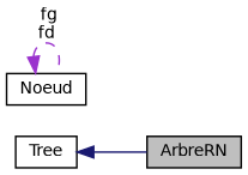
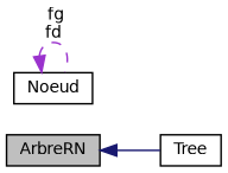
  digraph {
    rankdir=LR
    node [color=black fillcolor=white fontname=Helvetica fontsize=10 shape=record style=filled]
    edge [dir=back fontname=Helvetica fontsize=10 labelfontname=Helvetica labelfontsize=10]
    n1 [fillcolor=grey75 fontcolor=black height=0.2 label=ArbreRN width=0.4]
    n2 [height=0.2 label=Tree width=0.4]
    n3 [height=0.2 label=Noeud width=0.4]
-   n2 -> n1 [color=midnightblue style=solid]
+   n1 -> n2 [color=midnightblue style=solid]
    n3 -> n3 [color=darkorchid3 label=" fg\nfd" style=dashed]
  }
